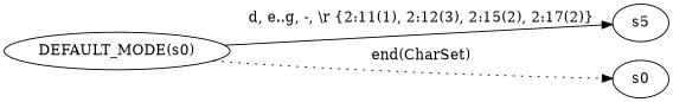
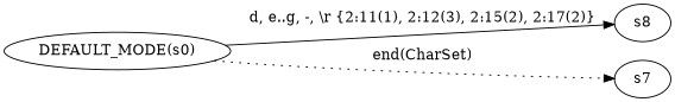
  digraph {
    rankdir=LR
    "DEFAULT_MODE(s0)"
-   s5
-   s7 [label=s0]
+   s5 [label=s8]
+   s7
    "DEFAULT_MODE(s0)" -> s5 [label="d, e..g, -, \\r {2:11(1), 2:12(3), 2:15(2), 2:17(2)}"]
    "DEFAULT_MODE(s0)" -> s7 [label="end(CharSet)" style=dotted]
  }
